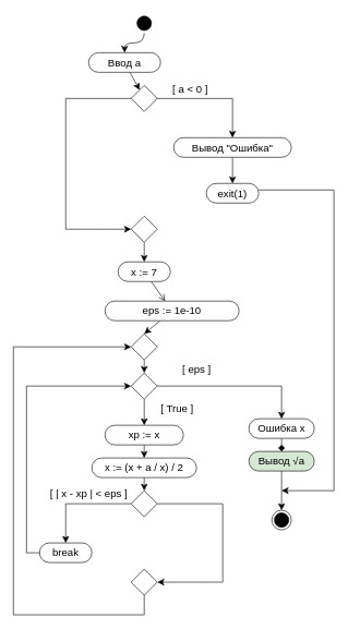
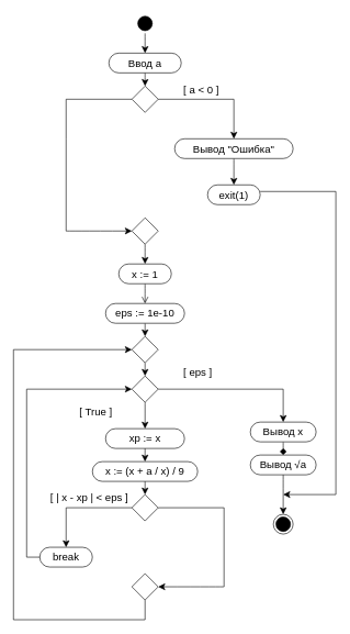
  <mxCell id="0" />
  <mxCell id="1" parent="0" />
  <mxCell id="2" value="" style="ellipse;html=1;shape=startState;fillColor=#000000;strokeColor=default;fontSize=16;" vertex="1" parent="1"><mxGeometry x="205" y="20" width="30" height="30" as="geometry" /></mxCell>
  <mxCell id="3" value="" style="edgeStyle=orthogonalEdgeStyle;html=1;verticalAlign=bottom;endArrow=classic;endSize=8;strokeColor=default;rounded=0;fontSize=12;curved=1;entryX=0.5;entryY=0;entryDx=0;entryDy=0;endFill=1;" edge="1" source="2" parent="1" target="5"><mxGeometry relative="1" as="geometry"><mxPoint x="220" y="73" as="targetPoint" /></mxGeometry></mxCell>
  <mxCell id="4" value="" style="edgeStyle=none;curved=1;rounded=0;orthogonalLoop=1;jettySize=auto;html=1;fontSize=12;startSize=8;endSize=8;" edge="1" parent="1" source="5" target="6"><mxGeometry relative="1" as="geometry" /></mxCell>
- <mxCell id="5" value="Ввод a" style="html=1;whiteSpace=wrap;fontSize=16;rounded=1;arcSize=50;" vertex="1" parent="1"><mxGeometry x="135" y="80" width="110" height="30" as="geometry" /></mxCell>
+ <mxCell id="5" value="Ввод a" style="html=1;whiteSpace=wrap;fontSize=16;rounded=1;arcSize=50;" vertex="1" parent="1"><mxGeometry x="165" y="80" width="110" height="30" as="geometry" /></mxCell>
  <mxCell id="6" value="" style="rhombus;whiteSpace=wrap;html=1;fontSize=16;rounded=0;arcSize=50;" vertex="1" parent="1"><mxGeometry x="200" y="130" width="40" height="40" as="geometry" /></mxCell>
  <mxCell id="7" value="" style="edgeStyle=none;curved=1;rounded=0;orthogonalLoop=1;jettySize=auto;html=1;fontSize=12;startSize=8;endSize=8;" edge="1" parent="1" source="8" target="19"><mxGeometry relative="1" as="geometry" /></mxCell>
  <mxCell id="8" value="Вывод &quot;Ошибка&quot;" style="html=1;whiteSpace=wrap;fontSize=16;rounded=1;arcSize=50;" vertex="1" parent="1"><mxGeometry x="265" y="210" width="180" height="30" as="geometry" /></mxCell>
- <mxCell id="9" value="[ a &amp;lt; 0 ]" style="text;html=1;align=center;verticalAlign=middle;resizable=0;points=[];autosize=1;strokeColor=none;fillColor=none;fontSize=16;" vertex="1" parent="1"><mxGeometry x="250" y="120" width="80" height="30" as="geometry" /></mxCell>
+ <mxCell id="9" value="[ a &amp;lt; 0 ]" style="text;html=1;align=center;verticalAlign=middle;resizable=0;points=[];autosize=1;strokeColor=none;fillColor=none;fontSize=16;" vertex="1" parent="1"><mxGeometry x="265" y="120" width="80" height="30" as="geometry" /></mxCell>
  <mxCell id="10" value="" style="edgeStyle=none;curved=1;rounded=0;orthogonalLoop=1;jettySize=auto;html=1;fontSize=12;startSize=8;endSize=8;endArrow=open;" edge="1" parent="1" source="11" target="13"><mxGeometry relative="1" as="geometry" /></mxCell>
- <mxCell id="11" value="x := 7" style="html=1;whiteSpace=wrap;fontSize=16;rounded=1;arcSize=50;" vertex="1" parent="1"><mxGeometry x="180" y="400" width="80" height="30" as="geometry" /></mxCell>
+ <mxCell id="11" value="x := 1" style="html=1;whiteSpace=wrap;fontSize=16;rounded=1;arcSize=50;" vertex="1" parent="1"><mxGeometry x="180" y="400" width="80" height="30" as="geometry" /></mxCell>
  <mxCell id="12" style="edgeStyle=none;curved=1;rounded=0;orthogonalLoop=1;jettySize=auto;html=1;entryX=0.5;entryY=0;entryDx=0;entryDy=0;fontSize=12;startSize=8;endSize=8;" edge="1" parent="1" source="13" target="14"><mxGeometry relative="1" as="geometry" /></mxCell>
- <mxCell id="13" value="eps := 1e-10" style="html=1;whiteSpace=wrap;fontSize=16;rounded=1;arcSize=50;" vertex="1" parent="1"><mxGeometry x="160" y="460" width="205" height="30" as="geometry" /></mxCell>
+ <mxCell id="13" value="eps := 1e-10" style="html=1;whiteSpace=wrap;fontSize=16;rounded=1;arcSize=50;" vertex="1" parent="1"><mxGeometry x="160" y="460" width="120" height="30" as="geometry" /></mxCell>
  <mxCell id="14" value="" style="rhombus;whiteSpace=wrap;html=1;fontSize=16;rounded=0;arcSize=50;" vertex="1" parent="1"><mxGeometry x="200" y="510" width="40" height="40" as="geometry" /></mxCell>
  <mxCell id="15" style="edgeStyle=none;curved=1;rounded=0;orthogonalLoop=1;jettySize=auto;html=1;exitX=0.5;exitY=1;exitDx=0;exitDy=0;entryX=0.5;entryY=0;entryDx=0;entryDy=0;fontSize=12;startSize=8;endSize=8;" edge="1" parent="1" source="16" target="23"><mxGeometry relative="1" as="geometry"><mxPoint x="219.97" y="630" as="sourcePoint" /></mxGeometry></mxCell>
  <mxCell id="16" value="" style="rhombus;whiteSpace=wrap;html=1;fontSize=16;rounded=0;arcSize=50;" vertex="1" parent="1"><mxGeometry x="200" y="570" width="40" height="40" as="geometry" /></mxCell>
  <mxCell id="17" style="edgeStyle=none;curved=1;rounded=0;orthogonalLoop=1;jettySize=auto;html=1;entryX=0.5;entryY=0;entryDx=0;entryDy=0;fontSize=12;startSize=8;endSize=8;" edge="1" target="16" parent="1"><mxGeometry relative="1" as="geometry"><mxPoint x="220" y="550" as="sourcePoint" /></mxGeometry></mxCell>
  <mxCell id="18" value="" style="edgeStyle=segmentEdgeStyle;endArrow=none;html=1;curved=0;rounded=0;endSize=8;startSize=8;sourcePerimeterSpacing=0;targetPerimeterSpacing=0;fontSize=12;endFill=0;" edge="1" parent="1"><mxGeometry width="140" relative="1" as="geometry"><mxPoint x="200" y="150" as="sourcePoint" /><mxPoint x="100" y="350" as="targetPoint" /><Array as="points"><mxPoint x="100" y="150" /><mxPoint x="100" y="210" /></Array></mxGeometry></mxCell>
  <mxCell id="19" value="exit(1)" style="html=1;whiteSpace=wrap;fontSize=16;rounded=1;arcSize=50;" vertex="1" parent="1"><mxGeometry x="315" y="280" width="80" height="30" as="geometry" /></mxCell>
  <mxCell id="20" style="edgeStyle=none;curved=1;rounded=0;orthogonalLoop=1;jettySize=auto;html=1;fontSize=12;startSize=8;endSize=8;entryX=0;entryY=0.5;entryDx=0;entryDy=0;" edge="1" parent="1" target="22"><mxGeometry relative="1" as="geometry"><mxPoint x="140" y="330" as="targetPoint" /><mxPoint x="100" y="350" as="sourcePoint" /></mxGeometry></mxCell>
  <mxCell id="21" style="edgeStyle=none;curved=1;rounded=0;orthogonalLoop=1;jettySize=auto;html=1;exitX=0.5;exitY=1;exitDx=0;exitDy=0;entryX=0.5;entryY=0;entryDx=0;entryDy=0;fontSize=12;startSize=8;endSize=8;" edge="1" parent="1" source="22" target="11"><mxGeometry relative="1" as="geometry" /></mxCell>
  <mxCell id="22" value="" style="rhombus;whiteSpace=wrap;html=1;fontSize=16;rounded=0;arcSize=50;" vertex="1" parent="1"><mxGeometry x="200" y="330" width="40" height="40" as="geometry" /></mxCell>
  <mxCell id="23" value="xp := x" style="html=1;whiteSpace=wrap;fontSize=16;rounded=1;arcSize=50;" vertex="1" parent="1"><mxGeometry x="159.97" y="650" width="120" height="30" as="geometry" /></mxCell>
  <mxCell id="24" style="edgeStyle=none;curved=1;rounded=0;orthogonalLoop=1;jettySize=auto;html=1;exitX=0.5;exitY=1;exitDx=0;exitDy=0;entryX=0.5;entryY=0;entryDx=0;entryDy=0;fontSize=12;startSize=8;endSize=8;" edge="1" target="25" parent="1"><mxGeometry relative="1" as="geometry"><mxPoint x="219.97" y="680" as="sourcePoint" /></mxGeometry></mxCell>
- <mxCell id="25" value="x := (x + a / x) / 2" style="html=1;whiteSpace=wrap;fontSize=16;rounded=1;arcSize=50;" vertex="1" parent="1"><mxGeometry x="139.97" y="700" width="160" height="30" as="geometry" /></mxCell>
+ <mxCell id="25" value="x := (x + a / x) / 9" style="html=1;whiteSpace=wrap;fontSize=16;rounded=1;arcSize=50;" vertex="1" parent="1"><mxGeometry x="139.97" y="700" width="160" height="30" as="geometry" /></mxCell>
  <mxCell id="26" value="" style="rhombus;whiteSpace=wrap;html=1;fontSize=16;rounded=0;arcSize=50;" vertex="1" parent="1"><mxGeometry x="199.97" y="750" width="40" height="40" as="geometry" /></mxCell>
  <mxCell id="27" style="edgeStyle=none;curved=1;rounded=0;orthogonalLoop=1;jettySize=auto;html=1;entryX=0.5;entryY=0;entryDx=0;entryDy=0;fontSize=12;startSize=8;endSize=8;" edge="1" target="26" parent="1"><mxGeometry relative="1" as="geometry"><mxPoint x="219.97" y="730" as="sourcePoint" /></mxGeometry></mxCell>
  <mxCell id="28" value="break" style="html=1;whiteSpace=wrap;fontSize=16;rounded=1;arcSize=50;" vertex="1" parent="1"><mxGeometry x="59.97" y="830" width="80" height="30" as="geometry" /></mxCell>
  <mxCell id="29" value="&amp;nbsp;[ | x - xp | &amp;lt; eps ]&amp;nbsp;" style="text;html=1;align=center;verticalAlign=middle;resizable=0;points=[];autosize=1;strokeColor=none;fillColor=none;fontSize=16;" vertex="1" parent="1"><mxGeometry x="59.97" y="740" width="150" height="30" as="geometry" /></mxCell>
  <mxCell id="30" value="" style="edgeStyle=segmentEdgeStyle;endArrow=none;html=1;curved=0;rounded=0;endSize=8;startSize=8;sourcePerimeterSpacing=0;targetPerimeterSpacing=0;fontSize=12;endFill=0;" edge="1" parent="1"><mxGeometry width="140" relative="1" as="geometry"><mxPoint x="239.97" y="770" as="sourcePoint" /><mxPoint x="340" y="890" as="targetPoint" /><Array as="points"><mxPoint x="339.97" y="770" /></Array></mxGeometry></mxCell>
  <mxCell id="31" value="" style="edgeStyle=segmentEdgeStyle;endArrow=classic;html=1;curved=0;rounded=0;endSize=8;startSize=8;sourcePerimeterSpacing=0;targetPerimeterSpacing=0;fontSize=12;" edge="1" parent="1"><mxGeometry width="140" relative="1" as="geometry"><mxPoint x="199.97" y="770" as="sourcePoint" /><mxPoint x="99.97" y="830" as="targetPoint" /><Array as="points"><mxPoint x="99.97" y="770" /><mxPoint x="99.97" y="830" /></Array></mxGeometry></mxCell>
  <mxCell id="32" style="edgeStyle=none;curved=1;rounded=0;orthogonalLoop=1;jettySize=auto;html=1;fontSize=12;startSize=8;endSize=8;entryX=1;entryY=0.5;entryDx=0;entryDy=0;" edge="1" parent="1" target="33"><mxGeometry relative="1" as="geometry"><mxPoint x="360" y="890" as="targetPoint" /><mxPoint x="340" y="890" as="sourcePoint" /></mxGeometry></mxCell>
  <mxCell id="33" value="" style="rhombus;whiteSpace=wrap;html=1;fontSize=16;rounded=0;arcSize=50;" vertex="1" parent="1"><mxGeometry x="200" y="870" width="40" height="40" as="geometry" /></mxCell>
  <mxCell id="34" value="" style="edgeStyle=segmentEdgeStyle;endArrow=classic;html=1;curved=0;rounded=0;endSize=8;startSize=8;sourcePerimeterSpacing=0;targetPerimeterSpacing=0;fontSize=12;exitX=0.5;exitY=1;exitDx=0;exitDy=0;entryX=0;entryY=0.5;entryDx=0;entryDy=0;" edge="1" parent="1" source="33" target="14"><mxGeometry width="140" relative="1" as="geometry"><mxPoint x="215" y="940" as="sourcePoint" /><mxPoint x="0" y="530" as="targetPoint" /><Array as="points"><mxPoint x="220" y="940" /><mxPoint y="940" x="20" /><mxPoint y="530" x="20" /></Array></mxGeometry></mxCell>
  <mxCell id="35" value="&amp;nbsp;[ eps ]&amp;nbsp;" style="text;html=1;align=center;verticalAlign=middle;resizable=0;points=[];autosize=1;strokeColor=none;fillColor=none;fontSize=16;" vertex="1" parent="1"><mxGeometry x="260" y="550" width="80" height="30" as="geometry" /></mxCell>
- <mxCell id="36" value="&amp;nbsp;[ True ]&amp;nbsp;" style="text;html=1;align=center;verticalAlign=middle;resizable=0;points=[];autosize=1;strokeColor=none;fillColor=none;fontSize=16;" vertex="1" parent="1"><mxGeometry x="230" y="610" width="80" height="30" as="geometry" /></mxCell>
+ <mxCell id="36" value="&amp;nbsp;[ True ]&amp;nbsp;" style="text;html=1;align=center;verticalAlign=middle;resizable=0;points=[];autosize=1;strokeColor=none;fillColor=none;fontSize=16;" vertex="1" parent="1"><mxGeometry x="105" y="610" width="80" height="30" as="geometry" /></mxCell>
  <mxCell id="37" value="" style="edgeStyle=segmentEdgeStyle;endArrow=classic;html=1;curved=0;rounded=0;endSize=8;startSize=8;sourcePerimeterSpacing=0;targetPerimeterSpacing=0;fontSize=12;exitX=1;exitY=0.5;exitDx=0;exitDy=0;" edge="1" parent="1" source="16"><mxGeometry width="140" relative="1" as="geometry"><mxPoint x="330" y="580" as="sourcePoint" /><mxPoint x="430" y="640" as="targetPoint" /><Array as="points"><mxPoint x="430" y="590" /><mxPoint x="430" y="640" /></Array></mxGeometry></mxCell>
  <mxCell id="38" value="" style="edgeStyle=segmentEdgeStyle;endArrow=classic;html=1;curved=0;rounded=0;endSize=8;startSize=8;sourcePerimeterSpacing=0;targetPerimeterSpacing=0;fontSize=12;exitX=0;exitY=0.5;exitDx=0;exitDy=0;entryX=0;entryY=0.5;entryDx=0;entryDy=0;" edge="1" parent="1" source="28" target="16"><mxGeometry width="140" relative="1" as="geometry"><mxPoint x="0" y="840" as="sourcePoint" /><mxPoint x="140" y="900" as="targetPoint" /><Array as="points"><mxPoint x="40" y="845" /><mxPoint x="40" y="590" /></Array></mxGeometry></mxCell>
  <mxCell id="39" value="" style="edgeStyle=none;curved=1;rounded=0;orthogonalLoop=1;jettySize=auto;html=1;fontSize=12;startSize=8;endSize=8;endArrow=diamond;" edge="1" parent="1" source="40" target="42"><mxGeometry relative="1" as="geometry" /></mxCell>
- <mxCell id="40" value="Ошибка x" style="html=1;whiteSpace=wrap;fontSize=16;rounded=1;arcSize=50;" vertex="1" parent="1"><mxGeometry x="380" y="640" width="100" height="30" as="geometry" /></mxCell>
+ <mxCell id="40" value="Вывод x" style="html=1;whiteSpace=wrap;fontSize=16;rounded=1;arcSize=50;" vertex="1" parent="1"><mxGeometry x="380" y="640" width="100" height="30" as="geometry" /></mxCell>
  <mxCell id="41" style="edgeStyle=none;curved=1;rounded=0;orthogonalLoop=1;jettySize=auto;html=1;exitX=0.5;exitY=1;exitDx=0;exitDy=0;entryX=0.5;entryY=0;entryDx=0;entryDy=0;fontSize=12;startSize=8;endSize=8;" edge="1" parent="1" source="42" target="43"><mxGeometry relative="1" as="geometry" /></mxCell>
- <mxCell id="42" value="Вывод&amp;nbsp;√a" style="html=1;whiteSpace=wrap;fontSize=16;rounded=1;arcSize=50;fillColor=#d5e8d4;" vertex="1" parent="1"><mxGeometry x="380" y="690" width="100" height="30" as="geometry" /></mxCell>
+ <mxCell id="42" value="Вывод&amp;nbsp;√a" style="html=1;whiteSpace=wrap;fontSize=16;rounded=1;arcSize=50;" vertex="1" parent="1"><mxGeometry x="380" y="690" width="100" height="30" as="geometry" /></mxCell>
  <mxCell id="43" value="" style="ellipse;html=1;shape=endState;fillColor=#000000;strokeColor=default;fontSize=16;" vertex="1" parent="1"><mxGeometry x="415" y="780" width="30" height="30" as="geometry" /></mxCell>
  <mxCell id="44" value="" style="edgeStyle=segmentEdgeStyle;endArrow=classic;html=1;curved=0;rounded=0;endSize=8;startSize=8;sourcePerimeterSpacing=0;targetPerimeterSpacing=0;fontSize=12;entryX=0.5;entryY=0;entryDx=0;entryDy=0;" edge="1" parent="1" target="8"><mxGeometry width="140" relative="1" as="geometry"><mxPoint x="240" y="150" as="sourcePoint" /><mxPoint x="430" as="targetPoint" y="70" /><Array as="points"><mxPoint x="355" y="150" /></Array></mxGeometry></mxCell>
  <mxCell id="45" value="" style="edgeStyle=segmentEdgeStyle;endArrow=classic;html=1;curved=0;rounded=0;endSize=8;startSize=8;sourcePerimeterSpacing=0;targetPerimeterSpacing=0;fontSize=12;" edge="1" parent="1"><mxGeometry width="140" relative="1" as="geometry"><mxPoint x="395" y="290" as="sourcePoint" /><mxPoint x="430" y="750" as="targetPoint" /><Array as="points"><mxPoint x="510" y="290" /></Array></mxGeometry></mxCell>
